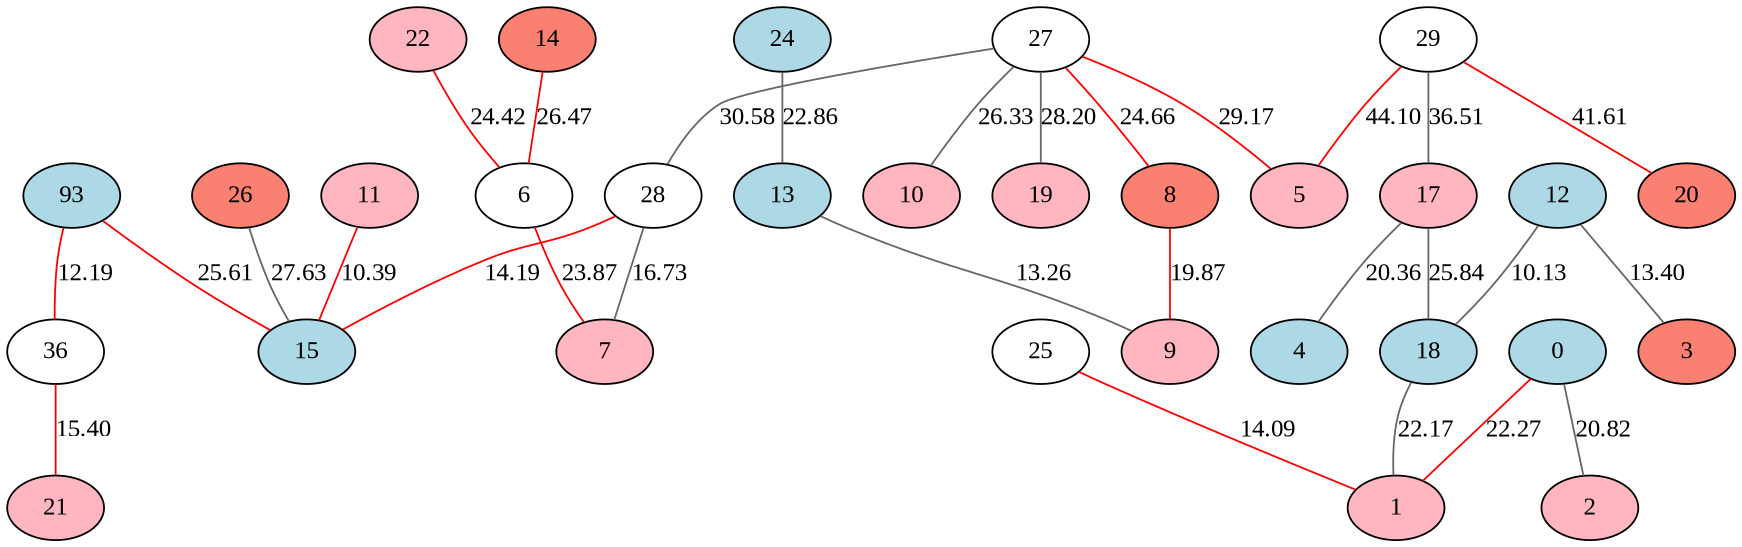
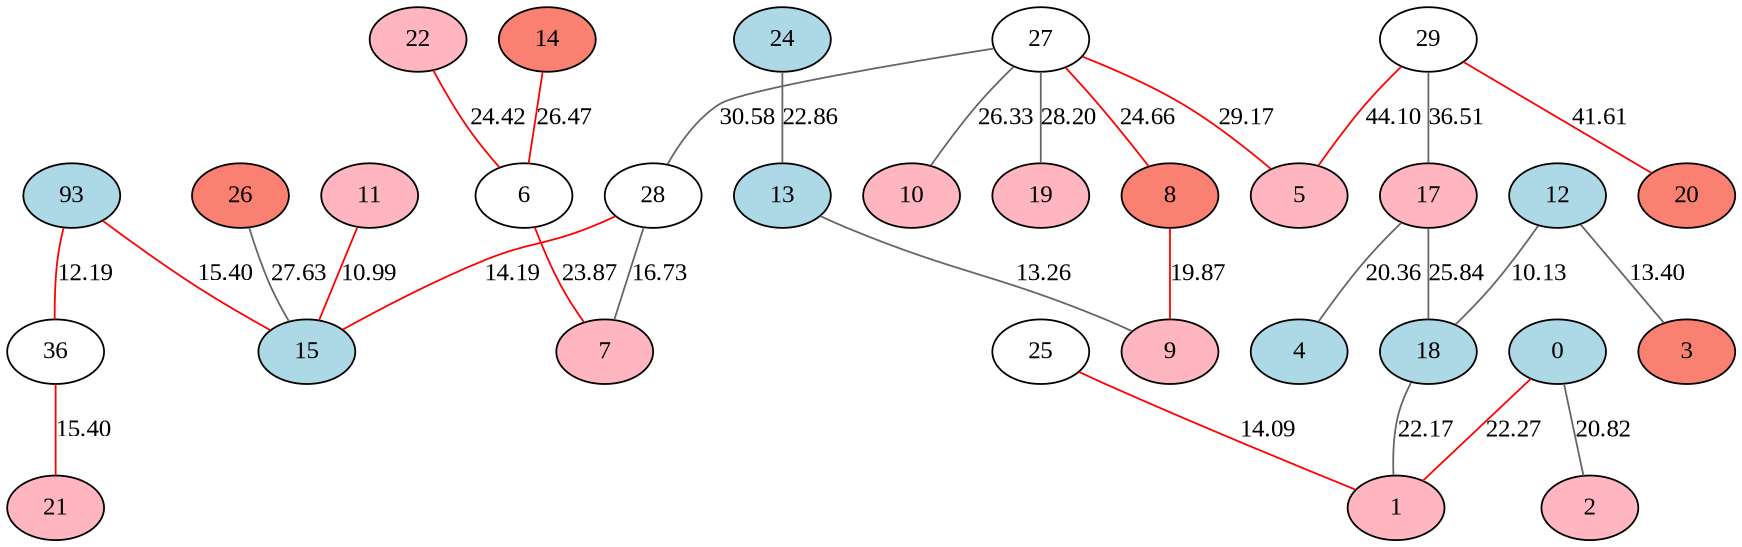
  graph {
    fontname="Liberation Serif"
    node [fillcolor=lightpink fontname="Liberation Serif" style=filled]
    edge [color=red fontname="Liberation Serif"]
    6 [fillcolor=white]
    22
    7
    n4 [fillcolor=lightblue label=93]
    15 [fillcolor=lightblue]
    n6 [fillcolor=white label=36]
    21
    24 [fillcolor=lightblue]
    13 [fillcolor=lightblue]
    9
    25 [fillcolor=white]
    1
    26 [fillcolor=salmon]
    27 [fillcolor=white]
    28 [fillcolor=white]
    10
    19
    5
    8 [fillcolor=salmon]
    29 [fillcolor=white]
    20 [fillcolor=salmon]
    17
    12 [fillcolor=lightblue]
    18 [fillcolor=lightblue]
    3 [fillcolor=salmon]
    11
    14 [fillcolor=salmon]
    4 [fillcolor=lightblue]
    0 [fillcolor=lightblue]
    2
    6 -- 7 [label=23.87]
    22 -- 6 [label=24.42]
-   n4 -- 15 [label=25.61]
+   n4 -- 15 [label=15.40]
    n4 -- n6 [label=12.19]
    n6 -- 21 [label=15.40]
    24 -- 13 [color=gray40 label=22.86]
    13 -- 9 [color=gray40 label=13.26]
    25 -- 1 [label=14.09]
    26 -- 15 [color=gray40 label=27.63]
    27 -- 28 [color=gray40 label=30.58]
    27 -- 10 [color=gray40 label=26.33]
    27 -- 19 [color=gray40 label=28.20]
    27 -- 5 [label=29.17]
    27 -- 8 [label=24.66]
    28 -- 7 [color=gray40 label=16.73]
    28 -- 15 [label=14.19]
    8 -- 9 [label=19.87]
    29 -- 5 [label=44.10]
    29 -- 20 [label=41.61]
    29 -- 17 [color=gray40 label=36.51]
    17 -- 18 [color=gray40 label=25.84]
    17 -- 4 [color=gray40 label=20.36]
    12 -- 18 [color=gray40 label=10.13]
    12 -- 3 [color=gray40 label=13.40]
    18 -- 1 [color=gray40 label=22.17]
-   11 -- 15 [label=10.39]
+   11 -- 15 [label=10.99]
    14 -- 6 [label=26.47]
    0 -- 1 [label=22.27]
    0 -- 2 [color=gray40 label=20.82]
  }
